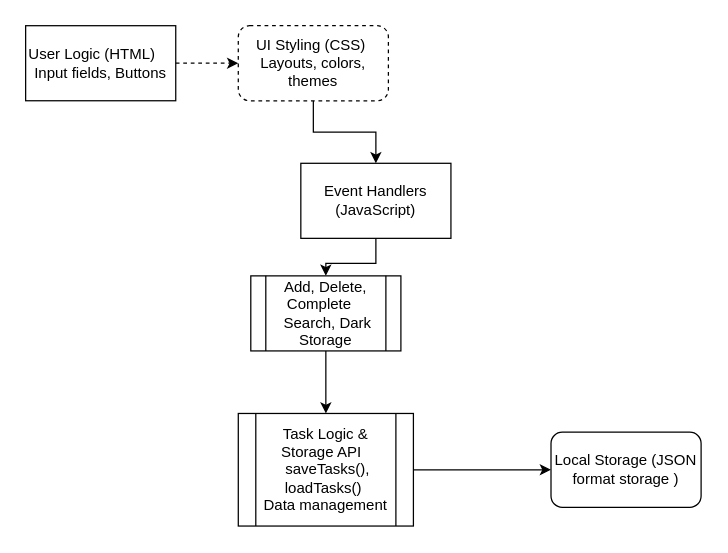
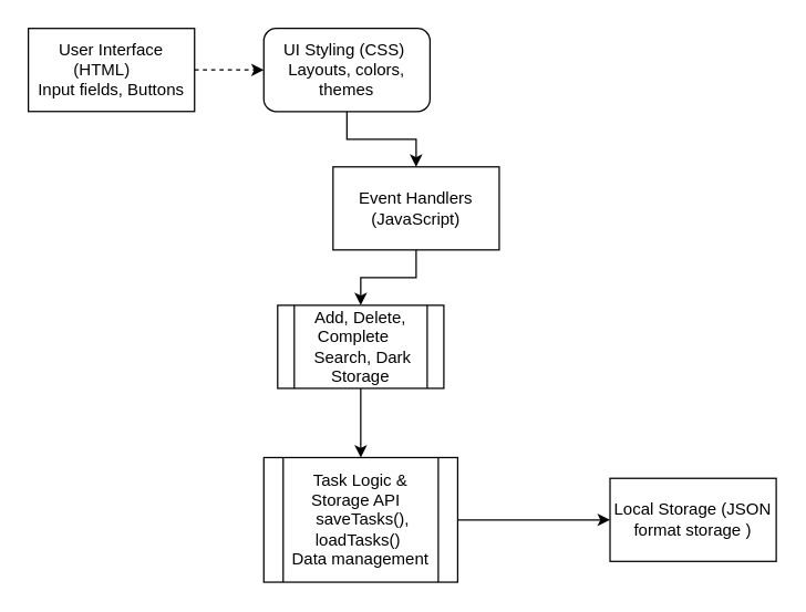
  <mxCell id="0" />
  <mxCell id="1" parent="0" />
  <mxCell id="2" value="" style="edgeStyle=orthogonalEdgeStyle;rounded=0;orthogonalLoop=1;jettySize=auto;html=1;" edge="1" parent="1" source="12" target="5"><mxGeometry relative="1" as="geometry" /></mxCell>
- <mxCell id="3" value="&lt;div&gt;User Logic (HTML)&amp;nbsp; &amp;nbsp;&amp;nbsp;&lt;/div&gt;&lt;div&gt;&lt;span style=&quot;background-color: transparent; color: light-dark(rgb(0, 0, 0), rgb(255, 255, 255));&quot;&gt;Input fields, Buttons&lt;/span&gt;&lt;/div&gt;" style="rounded=0;whiteSpace=wrap;html=1;" vertex="1" parent="1"><mxGeometry x="20" y="20" width="120" height="60" as="geometry" /></mxCell>
+ <mxCell id="3" value="&lt;div&gt;User Interface (HTML)&amp;nbsp; &amp;nbsp;&amp;nbsp;&lt;/div&gt;&lt;div&gt;&lt;span style=&quot;background-color: transparent; color: light-dark(rgb(0, 0, 0), rgb(255, 255, 255));&quot;&gt;Input fields, Buttons&lt;/span&gt;&lt;/div&gt;" style="rounded=0;whiteSpace=wrap;html=1;" vertex="1" parent="1"><mxGeometry x="20" y="20" width="120" height="60" as="geometry" /></mxCell>
  <mxCell id="4" value="" style="edgeStyle=orthogonalEdgeStyle;rounded=0;orthogonalLoop=1;jettySize=auto;html=1;" edge="1" parent="1" source="5" target="7"><mxGeometry relative="1" as="geometry" /></mxCell>
- <mxCell id="5" value="Event Handlers (JavaScript)" style="whiteSpace=wrap;html=1;rounded=0;" vertex="1" parent="1"><mxGeometry x="240" y="130" width="120" height="60" as="geometry" /></mxCell>
+ <mxCell id="5" value="Event Handlers (JavaScript)" style="whiteSpace=wrap;html=1;rounded=0;" vertex="1" parent="1"><mxGeometry x="240" y="120" width="120" height="60" as="geometry" /></mxCell>
  <mxCell id="6" value="" style="edgeStyle=orthogonalEdgeStyle;rounded=0;orthogonalLoop=1;jettySize=auto;html=1;" edge="1" parent="1" source="7" target="9"><mxGeometry relative="1" as="geometry" /></mxCell>
  <mxCell id="7" value="&lt;div&gt;Add, Delete, Complete&amp;nbsp; &amp;nbsp; &amp;nbsp;&lt;span style=&quot;background-color: transparent; color: light-dark(rgb(0, 0, 0), rgb(255, 255, 255));&quot;&gt;Search, Dark Storage&lt;/span&gt;&lt;/div&gt;" style="shape=process;whiteSpace=wrap;html=1;backgroundOutline=1;" vertex="1" parent="1"><mxGeometry x="200" y="220" width="120" height="60" as="geometry" /></mxCell>
  <mxCell id="8" value="" style="edgeStyle=orthogonalEdgeStyle;rounded=0;orthogonalLoop=1;jettySize=auto;html=1;" edge="1" parent="1" source="9" target="10"><mxGeometry relative="1" as="geometry" /></mxCell>
  <mxCell id="9" value="&lt;div&gt;Task Logic &amp;amp; Storage API&amp;nbsp;&amp;nbsp;&lt;/div&gt;&lt;div&gt;&amp;nbsp;saveTasks(),&lt;/div&gt;&lt;div&gt;&amp;nbsp;loadTasks()&amp;nbsp;&amp;nbsp;&lt;/div&gt;&lt;div&gt;&lt;span style=&quot;background-color: transparent; color: light-dark(rgb(0, 0, 0), rgb(255, 255, 255));&quot;&gt;Data management&lt;/span&gt;&lt;/div&gt;" style="shape=process;whiteSpace=wrap;html=1;backgroundOutline=1;" vertex="1" parent="1"><mxGeometry x="190" y="330" width="140" height="90" as="geometry" /></mxCell>
- <mxCell id="10" value="Local Storage (JSON format storage )" style="rounded=1;whiteSpace=wrap;html=1;" vertex="1" parent="1"><mxGeometry x="440" y="345" width="120" height="60" as="geometry" /></mxCell>
+ <mxCell id="10" value="Local Storage (JSON format storage )" style="whiteSpace=wrap;html=1;rounded=0;" vertex="1" parent="1"><mxGeometry x="440" y="345" width="120" height="60" as="geometry" /></mxCell>
  <mxCell id="11" value="" style="edgeStyle=orthogonalEdgeStyle;rounded=0;orthogonalLoop=1;jettySize=auto;html=1;dashed=1;" edge="1" parent="1" source="3" target="12"><mxGeometry relative="1" as="geometry"><mxPoint x="140" y="50" as="sourcePoint" /><mxPoint x="260" y="120" as="targetPoint" /></mxGeometry></mxCell>
- <mxCell id="12" value="UI Styling (CSS)&amp;nbsp;&lt;div&gt;Layouts, colors, themes&lt;/div&gt;" style="rounded=1;whiteSpace=wrap;html=1;dashed=1;" vertex="1" parent="1"><mxGeometry x="190" y="20" width="120" height="60" as="geometry" /></mxCell>
+ <mxCell id="12" value="UI Styling (CSS)&amp;nbsp;&lt;div&gt;Layouts, colors, themes&lt;/div&gt;" style="rounded=1;whiteSpace=wrap;html=1;" vertex="1" parent="1"><mxGeometry x="190" y="20" width="120" height="60" as="geometry" /></mxCell>
